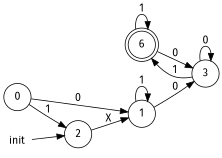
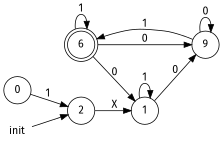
  digraph {
    fontname="Fira Sans"
    rankdir=LR
    node [fontname="Fira Sans" shape=circle]
    edge [fontname="Fira Sans"]
    n1 [height=.5 label=6 shape=doublecircle width=.5]
-   3 [height=.5 width=.5]
+   3 [height=.5 width=.5 label=9]
    0 [height=.5 width=.5]
    1 [height=.5 width=.5]
    2 [height=.5 width=.5]
    init [height=.5 shape=plaintext width=.5]
    n1 -> n1 [label=1]
    n1 -> 3 [label=0]
    3 -> n1 [label=1]
    3 -> 3 [label=0]
-   0 -> 1 [label=0]
+   n1 -> 1 [label=0]
    0 -> 2 [label=1]
    1 -> 3 [label=0]
    1 -> 1 [label=1]
    2 -> 1 [label=X]
    init -> 2
  }
